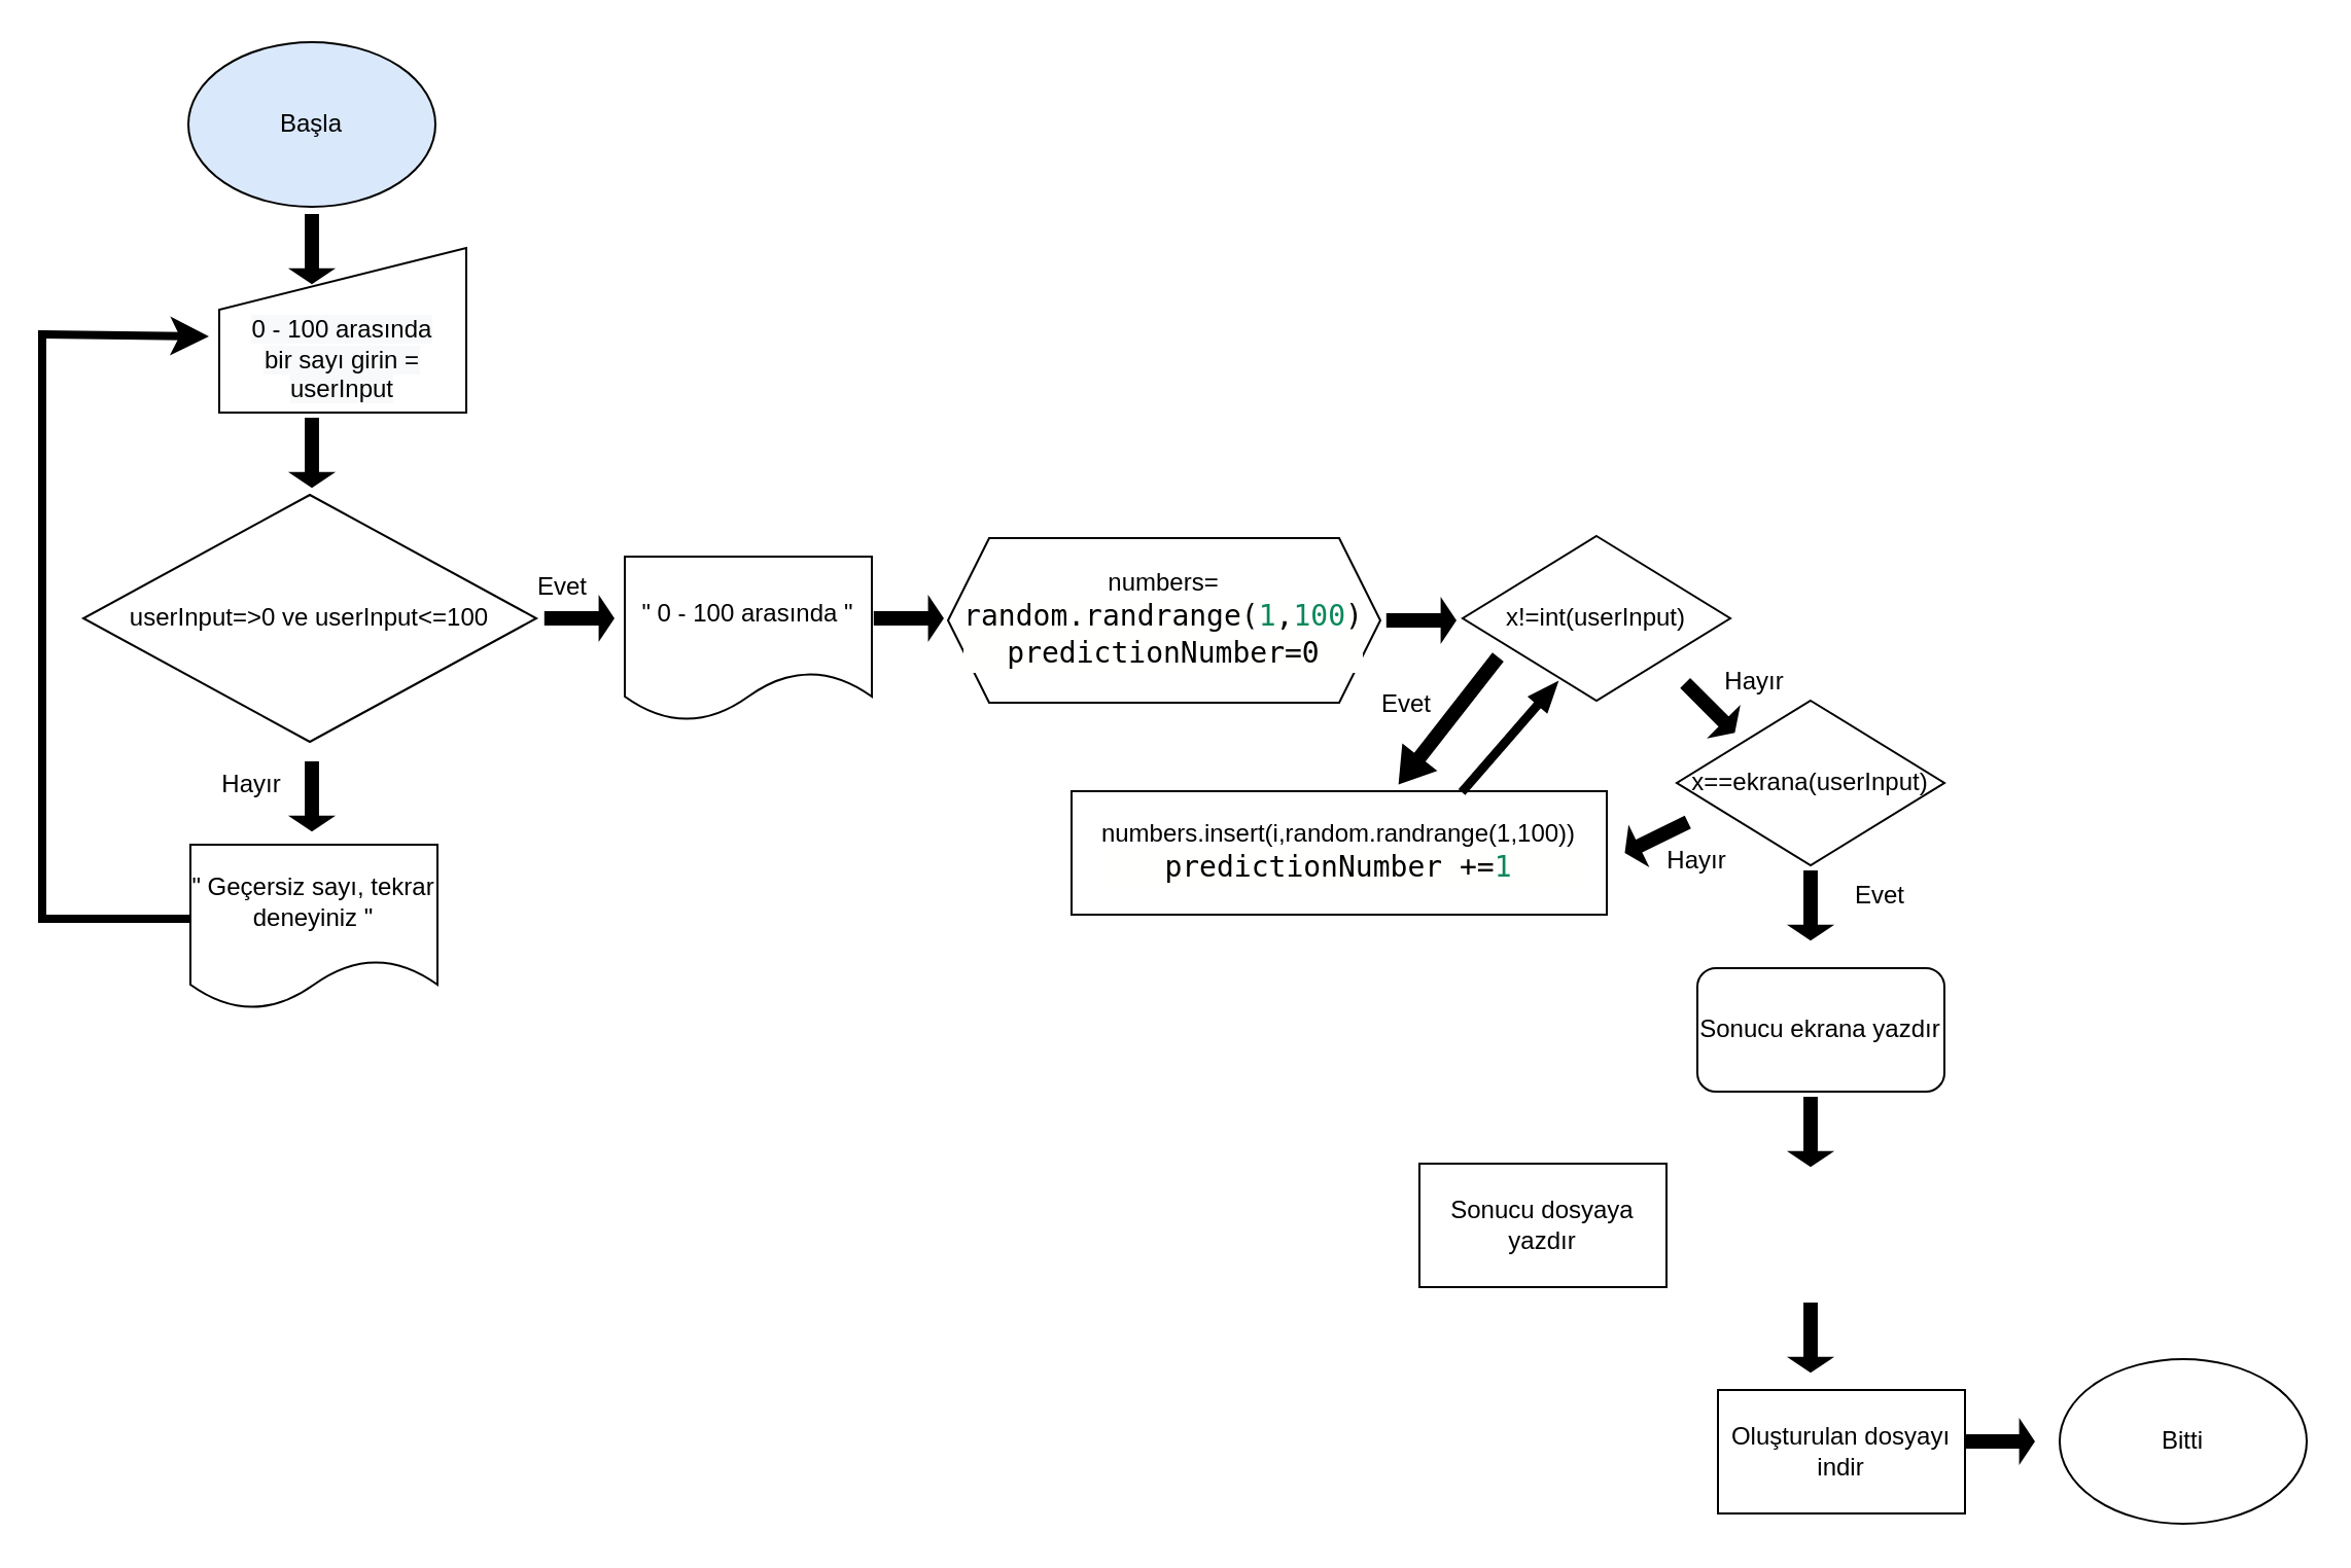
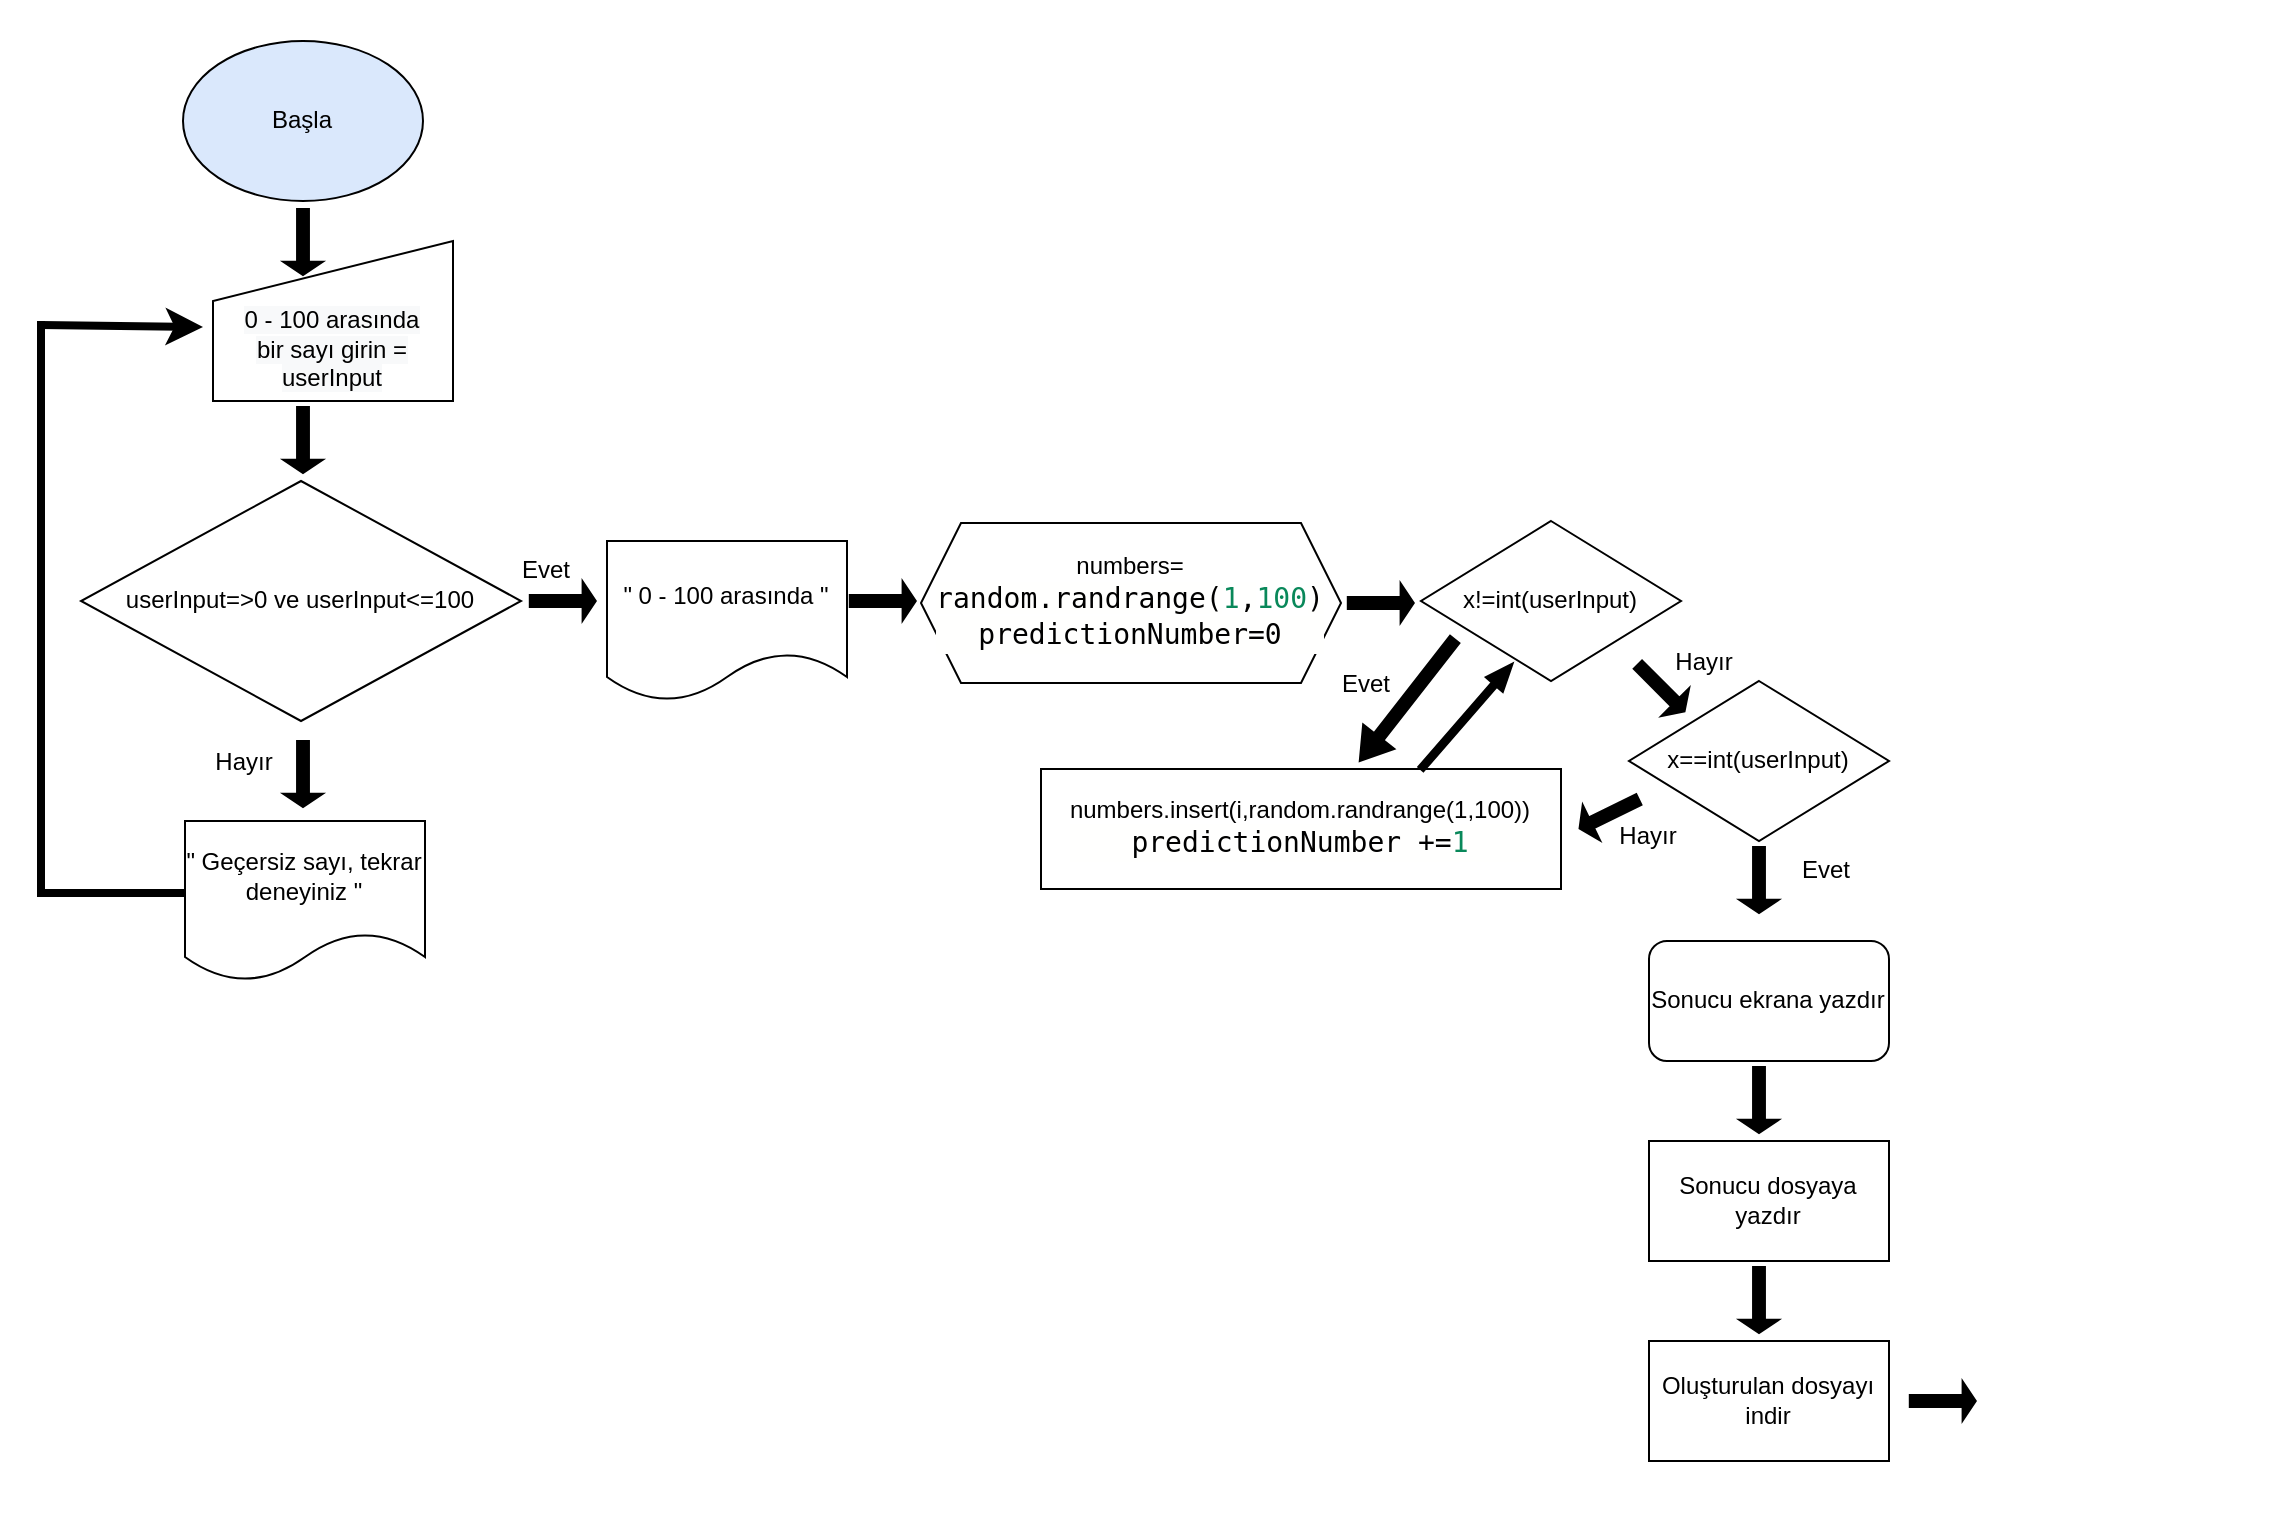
  <mxCell id="0" />
  <mxCell id="1" parent="0" />
  <mxCell id="2" value="Başla" style="ellipse;whiteSpace=wrap;html=1;fillColor=#dae8fc;" parent="1" vertex="1"><mxGeometry x="91" y="20" width="120" height="80" as="geometry" /></mxCell>
  <mxCell id="3" value="" style="shape=singleArrow;direction=south;whiteSpace=wrap;html=1;fillColor=#000000;" parent="1" vertex="1"><mxGeometry x="141.1" y="104" width="19.8" height="33" as="geometry" /></mxCell>
  <mxCell id="4" value="" style="shape=singleArrow;direction=south;whiteSpace=wrap;html=1;fillColor=#000000;" parent="1" vertex="1"><mxGeometry x="141.1" y="203" width="19.8" height="33" as="geometry" /></mxCell>
  <mxCell id="5" value="userInput=&amp;gt;0 ve userInput&amp;lt;=100" style="rhombus;whiteSpace=wrap;html=1;fillColor=#FFFFFF;" parent="1" vertex="1"><mxGeometry x="40" y="240" width="220" height="120" as="geometry" /></mxCell>
  <mxCell id="6" value="" style="shape=singleArrow;direction=south;whiteSpace=wrap;html=1;fillColor=#000000;" parent="1" vertex="1"><mxGeometry x="141.1" y="370" width="19.8" height="33" as="geometry" /></mxCell>
  <mxCell id="7" value="" style="shape=singleArrow;direction=south;whiteSpace=wrap;html=1;fillColor=#000000;rotation=-90;" parent="1" vertex="1"><mxGeometry x="271" y="283.5" width="19.8" height="33" as="geometry" /></mxCell>
  <mxCell id="8" value="Hayır" style="text;html=1;strokeColor=none;fillColor=none;align=center;verticalAlign=middle;whiteSpace=wrap;rounded=0;" parent="1" vertex="1"><mxGeometry x="92.1" y="366" width="60" height="30" as="geometry" /></mxCell>
  <mxCell id="9" value="Evet" style="text;html=1;strokeColor=none;fillColor=none;align=center;verticalAlign=middle;whiteSpace=wrap;rounded=0;" parent="1" vertex="1"><mxGeometry x="243" y="270" width="60" height="30" as="geometry" /></mxCell>
  <mxCell id="10" value="&quot; Geçersiz sayı, tekrar deneyiniz &quot;" style="shape=document;whiteSpace=wrap;html=1;boundedLbl=1;fillColor=#FFFFFF;" parent="1" vertex="1"><mxGeometry x="92" y="410" width="120" height="80" as="geometry" /></mxCell>
  <mxCell id="11" value="&quot; 0 - 100 arasında &quot;" style="shape=document;whiteSpace=wrap;html=1;boundedLbl=1;fillColor=#FFFFFF;" parent="1" vertex="1"><mxGeometry x="303" y="270" width="120" height="80" as="geometry" /></mxCell>
  <mxCell id="12" value="" style="endArrow=none;html=1;rounded=0;strokeWidth=4;" parent="1" edge="1"><mxGeometry width="50" height="50" relative="1" as="geometry"><mxPoint x="22" y="446" as="sourcePoint" /><mxPoint x="92" y="446" as="targetPoint" /></mxGeometry></mxCell>
  <mxCell id="13" value="" style="endArrow=none;html=1;rounded=0;strokeWidth=4;" parent="1" edge="1"><mxGeometry width="50" height="50" relative="1" as="geometry"><mxPoint x="20" y="160" as="sourcePoint" /><mxPoint x="20" y="448" as="targetPoint" /></mxGeometry></mxCell>
  <mxCell id="14" value="" style="endArrow=classic;html=1;rounded=0;strokeWidth=4;entryX=0;entryY=0.5;entryDx=0;entryDy=0;" parent="1" edge="1"><mxGeometry width="50" height="50" relative="1" as="geometry"><mxPoint x="20" y="162" as="sourcePoint" /><mxPoint x="101" y="163" as="targetPoint" /></mxGeometry></mxCell>
  <mxCell id="15" value="numbers=&lt;br&gt;&lt;span style=&quot;background-color: rgb(255 , 255 , 254) ; font-family: monospace , &amp;#34;consolas&amp;#34; , &amp;#34;courier new&amp;#34; , monospace ; font-size: 14px&quot;&gt;random.randrange(&lt;/span&gt;&lt;span style=&quot;font-family: monospace , &amp;#34;consolas&amp;#34; , &amp;#34;courier new&amp;#34; , monospace ; font-size: 14px ; color: rgb(9 , 136 , 90)&quot;&gt;1&lt;/span&gt;&lt;span style=&quot;background-color: rgb(255 , 255 , 254) ; font-family: monospace , &amp;#34;consolas&amp;#34; , &amp;#34;courier new&amp;#34; , monospace ; font-size: 14px&quot;&gt;,&lt;/span&gt;&lt;span style=&quot;font-family: monospace , &amp;#34;consolas&amp;#34; , &amp;#34;courier new&amp;#34; , monospace ; font-size: 14px ; color: rgb(9 , 136 , 90)&quot;&gt;100&lt;/span&gt;&lt;span style=&quot;background-color: rgb(255 , 255 , 254) ; font-family: monospace , &amp;#34;consolas&amp;#34; , &amp;#34;courier new&amp;#34; , monospace ; font-size: 14px&quot;&gt;)&lt;br&gt;&lt;/span&gt;&lt;div style=&quot;background-color: rgb(255 , 255 , 254) ; font-family: monospace , &amp;#34;consolas&amp;#34; , &amp;#34;courier new&amp;#34; , monospace ; font-size: 14px ; line-height: 19px&quot;&gt;predictionNumber=0&lt;/div&gt;" style="shape=hexagon;perimeter=hexagonPerimeter2;whiteSpace=wrap;html=1;fixedSize=1;fillColor=#FFFFFF;" parent="1" vertex="1"><mxGeometry x="460" y="261" width="210" height="80" as="geometry" /></mxCell>
  <mxCell id="16" value="" style="shape=singleArrow;direction=south;whiteSpace=wrap;html=1;fillColor=#000000;rotation=-90;" parent="1" vertex="1"><mxGeometry x="431" y="283.5" width="19.8" height="33" as="geometry" /></mxCell>
  <mxCell id="17" value="x!=int(userInput)" style="rhombus;whiteSpace=wrap;html=1;fillColor=#FFFFFF;" parent="1" vertex="1"><mxGeometry x="710" y="260" width="130" height="80" as="geometry" /></mxCell>
  <mxCell id="18" value="" style="shape=singleArrow;direction=south;whiteSpace=wrap;html=1;fillColor=#000000;rotation=-90;" parent="1" vertex="1"><mxGeometry x="680" y="284.5" width="19.8" height="33" as="geometry" /></mxCell>
  <mxCell id="19" value="numbers.insert(i,random.randrange(1,100))&lt;br&gt;&lt;div style=&quot;background-color: rgb(255 , 255 , 254) ; font-family: monospace , &amp;#34;consolas&amp;#34; , &amp;#34;courier new&amp;#34; , monospace ; font-size: 14px ; line-height: 19px&quot;&gt;predictionNumber&amp;nbsp;+=&lt;span style=&quot;color: #09885a&quot;&gt;1&lt;/span&gt;&lt;/div&gt;" style="rounded=0;whiteSpace=wrap;html=1;fillColor=#FFFFFF;" parent="1" vertex="1"><mxGeometry x="520" y="384" width="260" height="60" as="geometry" /></mxCell>
- <mxCell id="20" value="x==ekrana(userInput)" style="rhombus;whiteSpace=wrap;html=1;fillColor=#FFFFFF;" parent="1" vertex="1"><mxGeometry x="814" y="340" width="130" height="80" as="geometry" /></mxCell>
+ <mxCell id="20" value="x==int(userInput)" style="rhombus;whiteSpace=wrap;html=1;fillColor=#FFFFFF;" parent="1" vertex="1"><mxGeometry x="814" y="340" width="130" height="80" as="geometry" /></mxCell>
  <mxCell id="21" value="" style="shape=singleArrow;direction=south;whiteSpace=wrap;html=1;fillColor=#000000;rotation=-45;" parent="1" vertex="1"><mxGeometry x="820.2" y="327" width="19.8" height="33" as="geometry" /></mxCell>
  <mxCell id="22" value="Evet" style="text;html=1;strokeColor=none;fillColor=none;align=center;verticalAlign=middle;whiteSpace=wrap;rounded=0;" parent="1" vertex="1"><mxGeometry x="653.03" y="327" width="60" height="30" as="geometry" /></mxCell>
  <mxCell id="23" value="" style="shape=singleArrow;direction=south;whiteSpace=wrap;html=1;fillColor=#000000;rotation=38;" parent="1" vertex="1"><mxGeometry x="693.23" y="311.04" width="19.8" height="77.14" as="geometry" /></mxCell>
  <mxCell id="24" value="Hayır" style="text;html=1;strokeColor=none;fillColor=none;align=center;verticalAlign=middle;whiteSpace=wrap;rounded=0;" parent="1" vertex="1"><mxGeometry x="822.1" y="316" width="60" height="30" as="geometry" /></mxCell>
- <mxCell id="25" value="Bitti" style="ellipse;whiteSpace=wrap;html=1;" parent="1" vertex="1"><mxGeometry x="1000" y="660" width="120" height="80" as="geometry" /></mxCell>
  <mxCell id="26" value="" style="shape=singleArrow;direction=south;whiteSpace=wrap;html=1;fillColor=#000000;" parent="1" vertex="1"><mxGeometry x="869.1" y="423" width="19.8" height="33" as="geometry" /></mxCell>
  <mxCell id="27" value="Evet" style="text;html=1;strokeColor=none;fillColor=none;align=center;verticalAlign=middle;whiteSpace=wrap;rounded=0;" parent="1" vertex="1"><mxGeometry x="883" y="420" width="60" height="30" as="geometry" /></mxCell>
  <mxCell id="28" value="" style="shape=singleArrow;direction=south;whiteSpace=wrap;html=1;fillColor=#000000;rotation=-139;" parent="1" vertex="1"><mxGeometry x="727.19" y="322.69" width="11.33" height="70" as="geometry" /></mxCell>
  <mxCell id="29" value="Sonucu ekrana yazdır" style="whiteSpace=wrap;html=1;fillColor=#FFFFFF;rounded=1;" parent="1" vertex="1"><mxGeometry x="824" y="470" width="120" height="60" as="geometry" /></mxCell>
- <mxCell id="30" value="Sonucu dosyaya yazdır" style="rounded=0;whiteSpace=wrap;html=1;fillColor=#FFFFFF;" parent="1" vertex="1"><mxGeometry x="689" y="565" width="120" height="60" as="geometry" /></mxCell>
+ <mxCell id="30" value="Sonucu dosyaya yazdır" style="rounded=0;whiteSpace=wrap;html=1;fillColor=#FFFFFF;" parent="1" vertex="1"><mxGeometry x="824" y="570" width="120" height="60" as="geometry" /></mxCell>
  <mxCell id="31" value="" style="shape=singleArrow;direction=south;whiteSpace=wrap;html=1;fillColor=#000000;" parent="1" vertex="1"><mxGeometry x="869.1" y="533" width="19.8" height="33" as="geometry" /></mxCell>
  <mxCell id="32" value="" style="shape=singleArrow;direction=south;whiteSpace=wrap;html=1;fillColor=#000000;rotation=-90;" parent="1" vertex="1"><mxGeometry x="961" y="683.5" width="19.8" height="33" as="geometry" /></mxCell>
  <mxCell id="33" value="&lt;br&gt;&lt;br&gt;&lt;span style=&quot;color: rgb(0 , 0 , 0) ; font-family: &amp;#34;helvetica&amp;#34; ; font-size: 12px ; font-style: normal ; font-weight: 400 ; letter-spacing: normal ; text-align: center ; text-indent: 0px ; text-transform: none ; word-spacing: 0px ; background-color: rgb(248 , 249 , 250) ; display: inline ; float: none&quot;&gt;0 - 100 arasında&lt;/span&gt;&lt;br style=&quot;color: rgb(0 , 0 , 0) ; font-family: &amp;#34;helvetica&amp;#34; ; font-size: 12px ; font-style: normal ; font-weight: 400 ; letter-spacing: normal ; text-align: center ; text-indent: 0px ; text-transform: none ; word-spacing: 0px ; background-color: rgb(248 , 249 , 250)&quot;&gt;&lt;span style=&quot;color: rgb(0 , 0 , 0) ; font-family: &amp;#34;helvetica&amp;#34; ; font-size: 12px ; font-style: normal ; font-weight: 400 ; letter-spacing: normal ; text-align: center ; text-indent: 0px ; text-transform: none ; word-spacing: 0px ; background-color: rgb(248 , 249 , 250) ; display: inline ; float: none&quot;&gt;bir sayı girin = userInput&lt;/span&gt;" style="shape=manualInput;whiteSpace=wrap;html=1;fillColor=#FFFFFF;" parent="1" vertex="1"><mxGeometry x="106" y="120" width="120" height="80" as="geometry" /></mxCell>
  <mxCell id="34" value="" style="shape=singleArrow;direction=south;whiteSpace=wrap;html=1;fillColor=#000000;rotation=64;" parent="1" vertex="1"><mxGeometry x="794.2" y="390" width="19.8" height="33" as="geometry" /></mxCell>
  <mxCell id="35" value="Hayır" style="text;html=1;strokeColor=none;fillColor=none;align=center;verticalAlign=middle;whiteSpace=wrap;rounded=0;" parent="1" vertex="1"><mxGeometry x="794.2" y="403" width="60" height="30" as="geometry" /></mxCell>
- <mxCell id="36" value="Oluşturulan dosyayı indir" style="rounded=0;whiteSpace=wrap;html=1;fillColor=#FFFFFF;" parent="1" vertex="1"><mxGeometry x="834" y="675" width="120" height="60" as="geometry" /></mxCell>
+ <mxCell id="36" value="Oluşturulan dosyayı indir" style="rounded=0;whiteSpace=wrap;html=1;fillColor=#FFFFFF;" parent="1" vertex="1"><mxGeometry x="824" y="670" width="120" height="60" as="geometry" /></mxCell>
  <mxCell id="37" value="" style="shape=singleArrow;direction=south;whiteSpace=wrap;html=1;fillColor=#000000;" parent="1" vertex="1"><mxGeometry x="869.1" y="633" width="19.8" height="33" as="geometry" /></mxCell>
